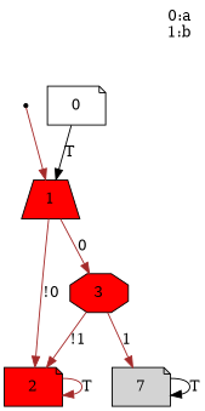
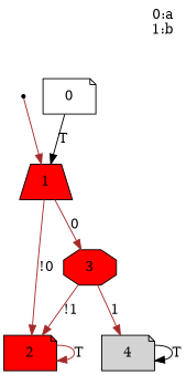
  digraph {
    label="0:a\n1:b\n"
    labeljust=r
    labelloc=t
    node [shape=note fillcolor=red style=filled]
    edge [color=brown]
    init [shape=point fillcolor="" style=""]
    1 [shape=trapezium]
    0 [fillcolor="" style=""]
    2
    3 [shape=octagon]
-   4 [fillcolor=lightgrey label=7]
+   4 [fillcolor=lightgrey]
    init -> 1
    1 -> 2 [label="!0"]
    1 -> 3 [label=0]
    0 -> 1 [label=T color=black]
    2 -> 2 [label=T]
    3 -> 2 [label="!1"]
    3 -> 4 [label=1]
    4 -> 4 [label=T color=black]
  }
